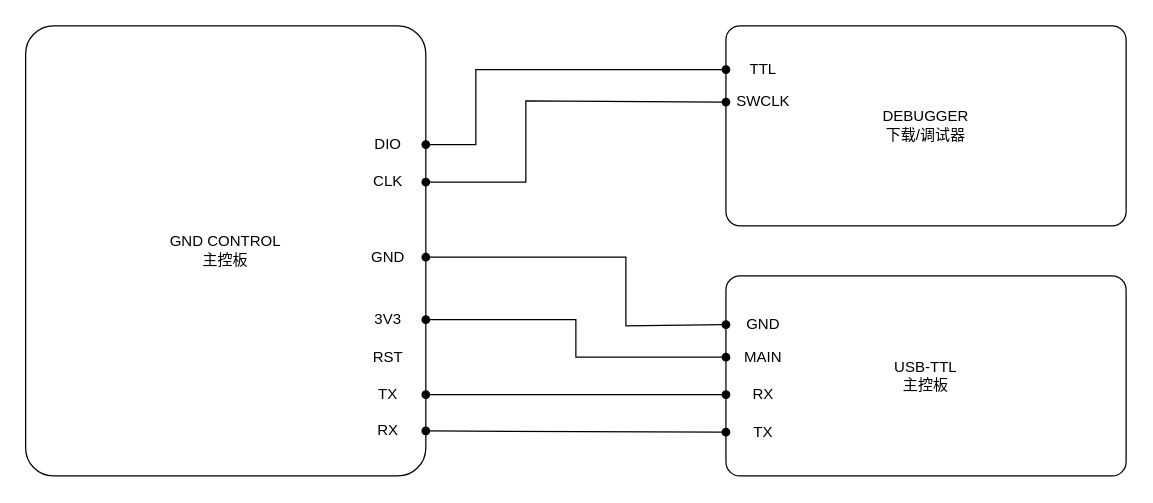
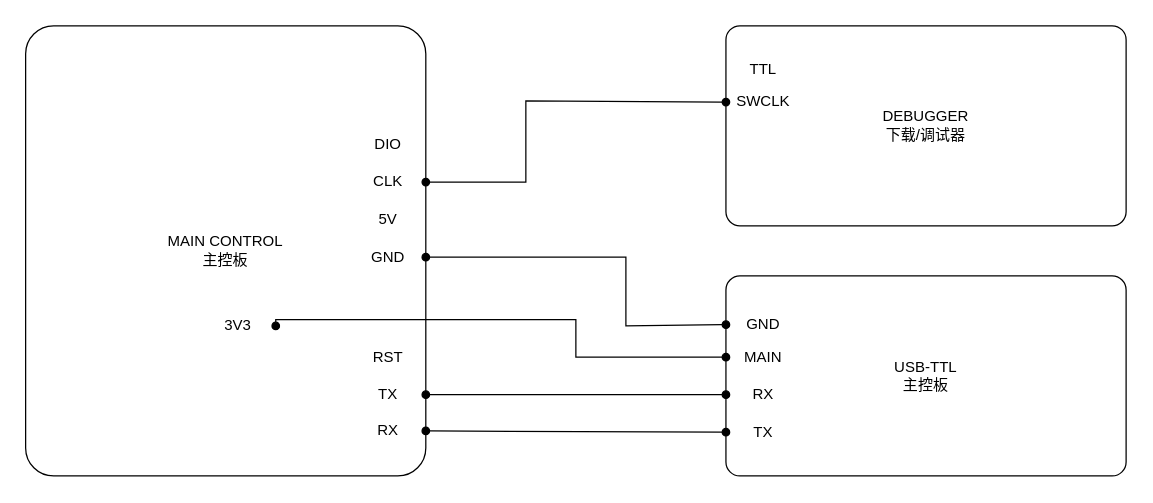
  <mxCell id="0" />
  <mxCell id="1" parent="0" />
- <mxCell id="2" value="GND CONTROL&lt;div&gt;主控板&lt;/div&gt;" style="rounded=1;whiteSpace=wrap;html=1;arcSize=7;" vertex="1" parent="1"><mxGeometry x="20" y="20" width="320" height="360" as="geometry" /></mxCell>
+ <mxCell id="2" value="MAIN CONTROL&lt;div&gt;主控板&lt;/div&gt;" style="rounded=1;whiteSpace=wrap;html=1;arcSize=7;" vertex="1" parent="1"><mxGeometry x="20" y="20" width="320" height="360" as="geometry" /></mxCell>
  <mxCell id="3" value="USB-TTL&lt;div&gt;主控板&lt;/div&gt;" style="rounded=1;whiteSpace=wrap;html=1;arcSize=7;" vertex="1" parent="1"><mxGeometry x="580" y="220" width="320" height="160" as="geometry" /></mxCell>
  <mxCell id="4" value="DEBUGGER&lt;div&gt;下载/调试器&lt;/div&gt;" style="rounded=1;whiteSpace=wrap;html=1;arcSize=7;" vertex="1" parent="1"><mxGeometry x="580" y="20" width="320" height="160" as="geometry" /></mxCell>
  <mxCell id="5" value="GND" style="text;html=1;align=center;verticalAlign=middle;whiteSpace=wrap;rounded=0;" vertex="1" parent="1"><mxGeometry x="280" y="190" width="60" height="30" as="geometry" /></mxCell>
  <mxCell id="6" value="RX" style="text;html=1;align=center;verticalAlign=middle;whiteSpace=wrap;rounded=0;" vertex="1" parent="1"><mxGeometry x="580" y="300" width="60" height="30" as="geometry" /></mxCell>
  <mxCell id="7" value="DIO" style="text;html=1;align=center;verticalAlign=middle;whiteSpace=wrap;rounded=0;" vertex="1" parent="1"><mxGeometry x="280" y="100" width="60" height="30" as="geometry" /></mxCell>
  <mxCell id="8" value="CLK" style="text;html=1;align=center;verticalAlign=middle;whiteSpace=wrap;rounded=0;" vertex="1" parent="1"><mxGeometry x="280" y="130" width="60" height="30" as="geometry" /></mxCell>
- <mxCell id="9" value="3V3" style="text;html=1;align=center;verticalAlign=middle;whiteSpace=wrap;rounded=0;" vertex="1" parent="1"><mxGeometry x="280" y="240" width="60" height="30" as="geometry" /></mxCell>
+ <mxCell id="9" value="3V3" style="text;html=1;align=center;verticalAlign=middle;whiteSpace=wrap;rounded=0;" vertex="1" parent="1"><mxGeometry x="160" y="245" width="60" height="30" as="geometry" /></mxCell>
+ <mxCell id="10" value="5V" style="text;html=1;align=center;verticalAlign=middle;whiteSpace=wrap;rounded=0;" vertex="1" parent="1"><mxGeometry x="280" y="160" width="60" height="30" as="geometry" /></mxCell>
  <mxCell id="11" value="RST" style="text;html=1;align=center;verticalAlign=middle;whiteSpace=wrap;rounded=0;" vertex="1" parent="1"><mxGeometry x="280" y="270" width="60" height="30" as="geometry" /></mxCell>
  <mxCell id="12" value="TX" style="text;html=1;align=center;verticalAlign=middle;whiteSpace=wrap;rounded=0;" vertex="1" parent="1"><mxGeometry x="280" y="300" width="60" height="30" as="geometry" /></mxCell>
  <mxCell id="13" value="RX" style="text;html=1;align=center;verticalAlign=middle;whiteSpace=wrap;rounded=0;" vertex="1" parent="1"><mxGeometry x="280" y="329" width="60" height="30" as="geometry" /></mxCell>
  <mxCell id="14" value="TX" style="text;html=1;align=center;verticalAlign=middle;whiteSpace=wrap;rounded=0;" vertex="1" parent="1"><mxGeometry x="580" y="330" width="60" height="30" as="geometry" /></mxCell>
  <mxCell id="15" value="GND" style="text;html=1;align=center;verticalAlign=middle;whiteSpace=wrap;rounded=0;" vertex="1" parent="1"><mxGeometry x="580" y="244" width="60" height="30" as="geometry" /></mxCell>
  <mxCell id="16" value="MAIN" style="text;html=1;align=center;verticalAlign=middle;whiteSpace=wrap;rounded=0;" vertex="1" parent="1"><mxGeometry x="580" y="270" width="60" height="30" as="geometry" /></mxCell>
  <mxCell id="17" value="SWCLK" style="text;html=1;align=center;verticalAlign=middle;whiteSpace=wrap;rounded=0;" vertex="1" parent="1"><mxGeometry x="580" y="66" width="60" height="30" as="geometry" /></mxCell>
  <mxCell id="18" value="TTL" style="text;html=1;align=center;verticalAlign=middle;whiteSpace=wrap;rounded=0;" vertex="1" parent="1"><mxGeometry x="580" y="40" width="60" height="30" as="geometry" /></mxCell>
- <mxCell id="19" style="edgeStyle=orthogonalEdgeStyle;rounded=0;orthogonalLoop=1;jettySize=auto;html=1;exitX=1;exitY=0.5;exitDx=0;exitDy=0;entryX=0;entryY=0.5;entryDx=0;entryDy=0;startArrow=oval;startFill=1;endArrow=oval;endFill=1;" edge="1" parent="1" source="7" target="18"><mxGeometry relative="1" as="geometry"><mxPoint x="350" y="95" as="sourcePoint" /><mxPoint x="590" y="65" as="targetPoint" /><Array as="points"><mxPoint x="380" y="115" /><mxPoint x="380" y="55" /></Array></mxGeometry></mxCell>
  <mxCell id="20" style="edgeStyle=orthogonalEdgeStyle;rounded=0;orthogonalLoop=1;jettySize=auto;html=1;entryX=0;entryY=0.5;entryDx=0;entryDy=0;startArrow=oval;startFill=1;endArrow=oval;endFill=1;" edge="1" parent="1" source="8" target="17"><mxGeometry relative="1" as="geometry"><mxPoint x="350" y="125" as="sourcePoint" /><mxPoint x="590" y="265" as="targetPoint" /><Array as="points"><mxPoint x="420" y="145" /><mxPoint x="420" y="80" /><mxPoint x="580" y="80" /></Array></mxGeometry></mxCell>
  <mxCell id="21" style="edgeStyle=orthogonalEdgeStyle;rounded=0;orthogonalLoop=1;jettySize=auto;html=1;entryX=0;entryY=0.5;entryDx=0;entryDy=0;startArrow=oval;startFill=1;endArrow=oval;endFill=1;exitX=1;exitY=0.5;exitDx=0;exitDy=0;" edge="1" parent="1" source="13" target="14"><mxGeometry relative="1" as="geometry"><mxPoint x="350" y="155" as="sourcePoint" /><mxPoint x="590" y="91" as="targetPoint" /><Array as="points"><mxPoint x="580" y="344" /></Array></mxGeometry></mxCell>
  <mxCell id="22" style="edgeStyle=orthogonalEdgeStyle;rounded=0;orthogonalLoop=1;jettySize=auto;html=1;entryX=0;entryY=0.5;entryDx=0;entryDy=0;startArrow=oval;startFill=1;endArrow=oval;endFill=1;exitX=1;exitY=0.5;exitDx=0;exitDy=0;" edge="1" parent="1" source="12" target="6"><mxGeometry relative="1" as="geometry"><mxPoint x="350" y="354" as="sourcePoint" /><mxPoint x="590" y="355" as="targetPoint" /><Array as="points"><mxPoint x="450" y="315" /><mxPoint x="450" y="315" /></Array></mxGeometry></mxCell>
  <mxCell id="23" style="edgeStyle=orthogonalEdgeStyle;rounded=0;orthogonalLoop=1;jettySize=auto;html=1;entryX=0;entryY=0.5;entryDx=0;entryDy=0;startArrow=oval;startFill=1;endArrow=oval;endFill=1;exitX=1;exitY=0.5;exitDx=0;exitDy=0;" edge="1" parent="1" source="9" target="16"><mxGeometry relative="1" as="geometry"><mxPoint x="350" y="155" as="sourcePoint" /><mxPoint x="590" y="91" as="targetPoint" /><Array as="points"><mxPoint x="460" y="255" /><mxPoint x="460" y="285" /></Array></mxGeometry></mxCell>
  <mxCell id="24" style="edgeStyle=orthogonalEdgeStyle;rounded=0;orthogonalLoop=1;jettySize=auto;html=1;entryX=0;entryY=0.5;entryDx=0;entryDy=0;startArrow=oval;startFill=1;endArrow=oval;endFill=1;exitX=1;exitY=0.5;exitDx=0;exitDy=0;" edge="1" parent="1" source="5" target="15"><mxGeometry relative="1" as="geometry"><mxPoint x="350" y="210" as="sourcePoint" /><mxPoint x="590" y="240" as="targetPoint" /><Array as="points"><mxPoint x="500" y="205" /><mxPoint x="500" y="260" /><mxPoint x="580" y="260" /></Array></mxGeometry></mxCell>
